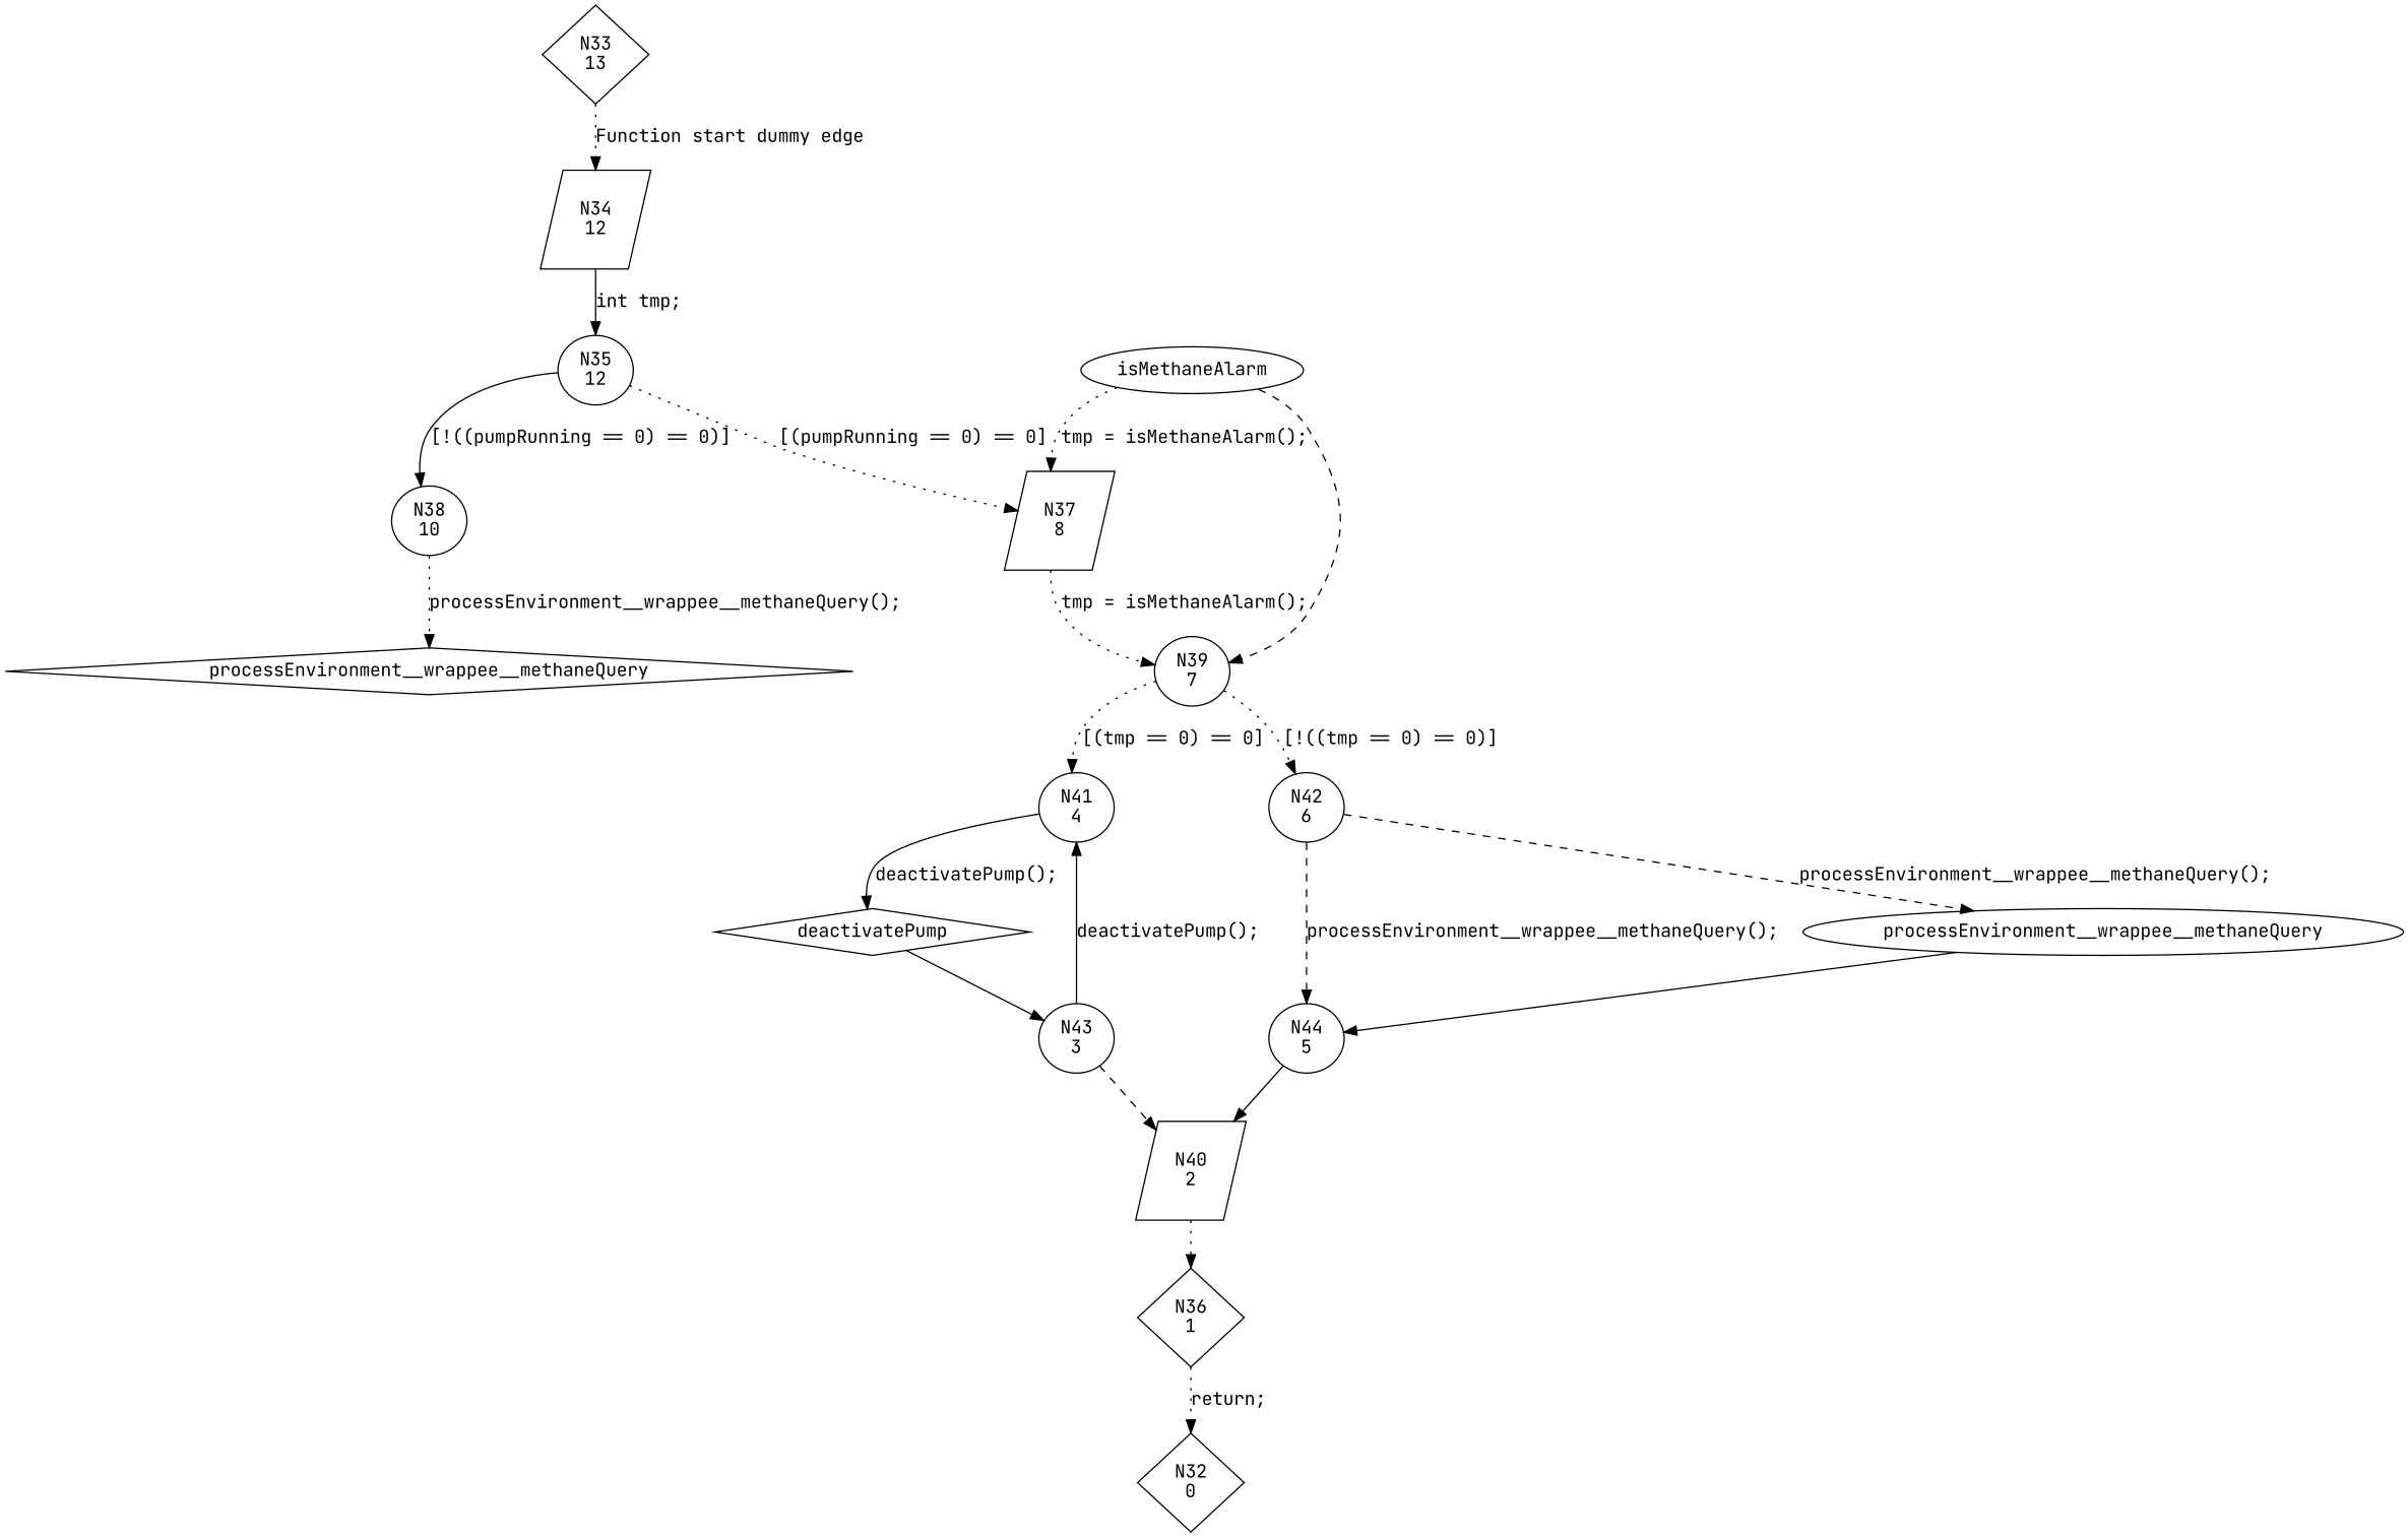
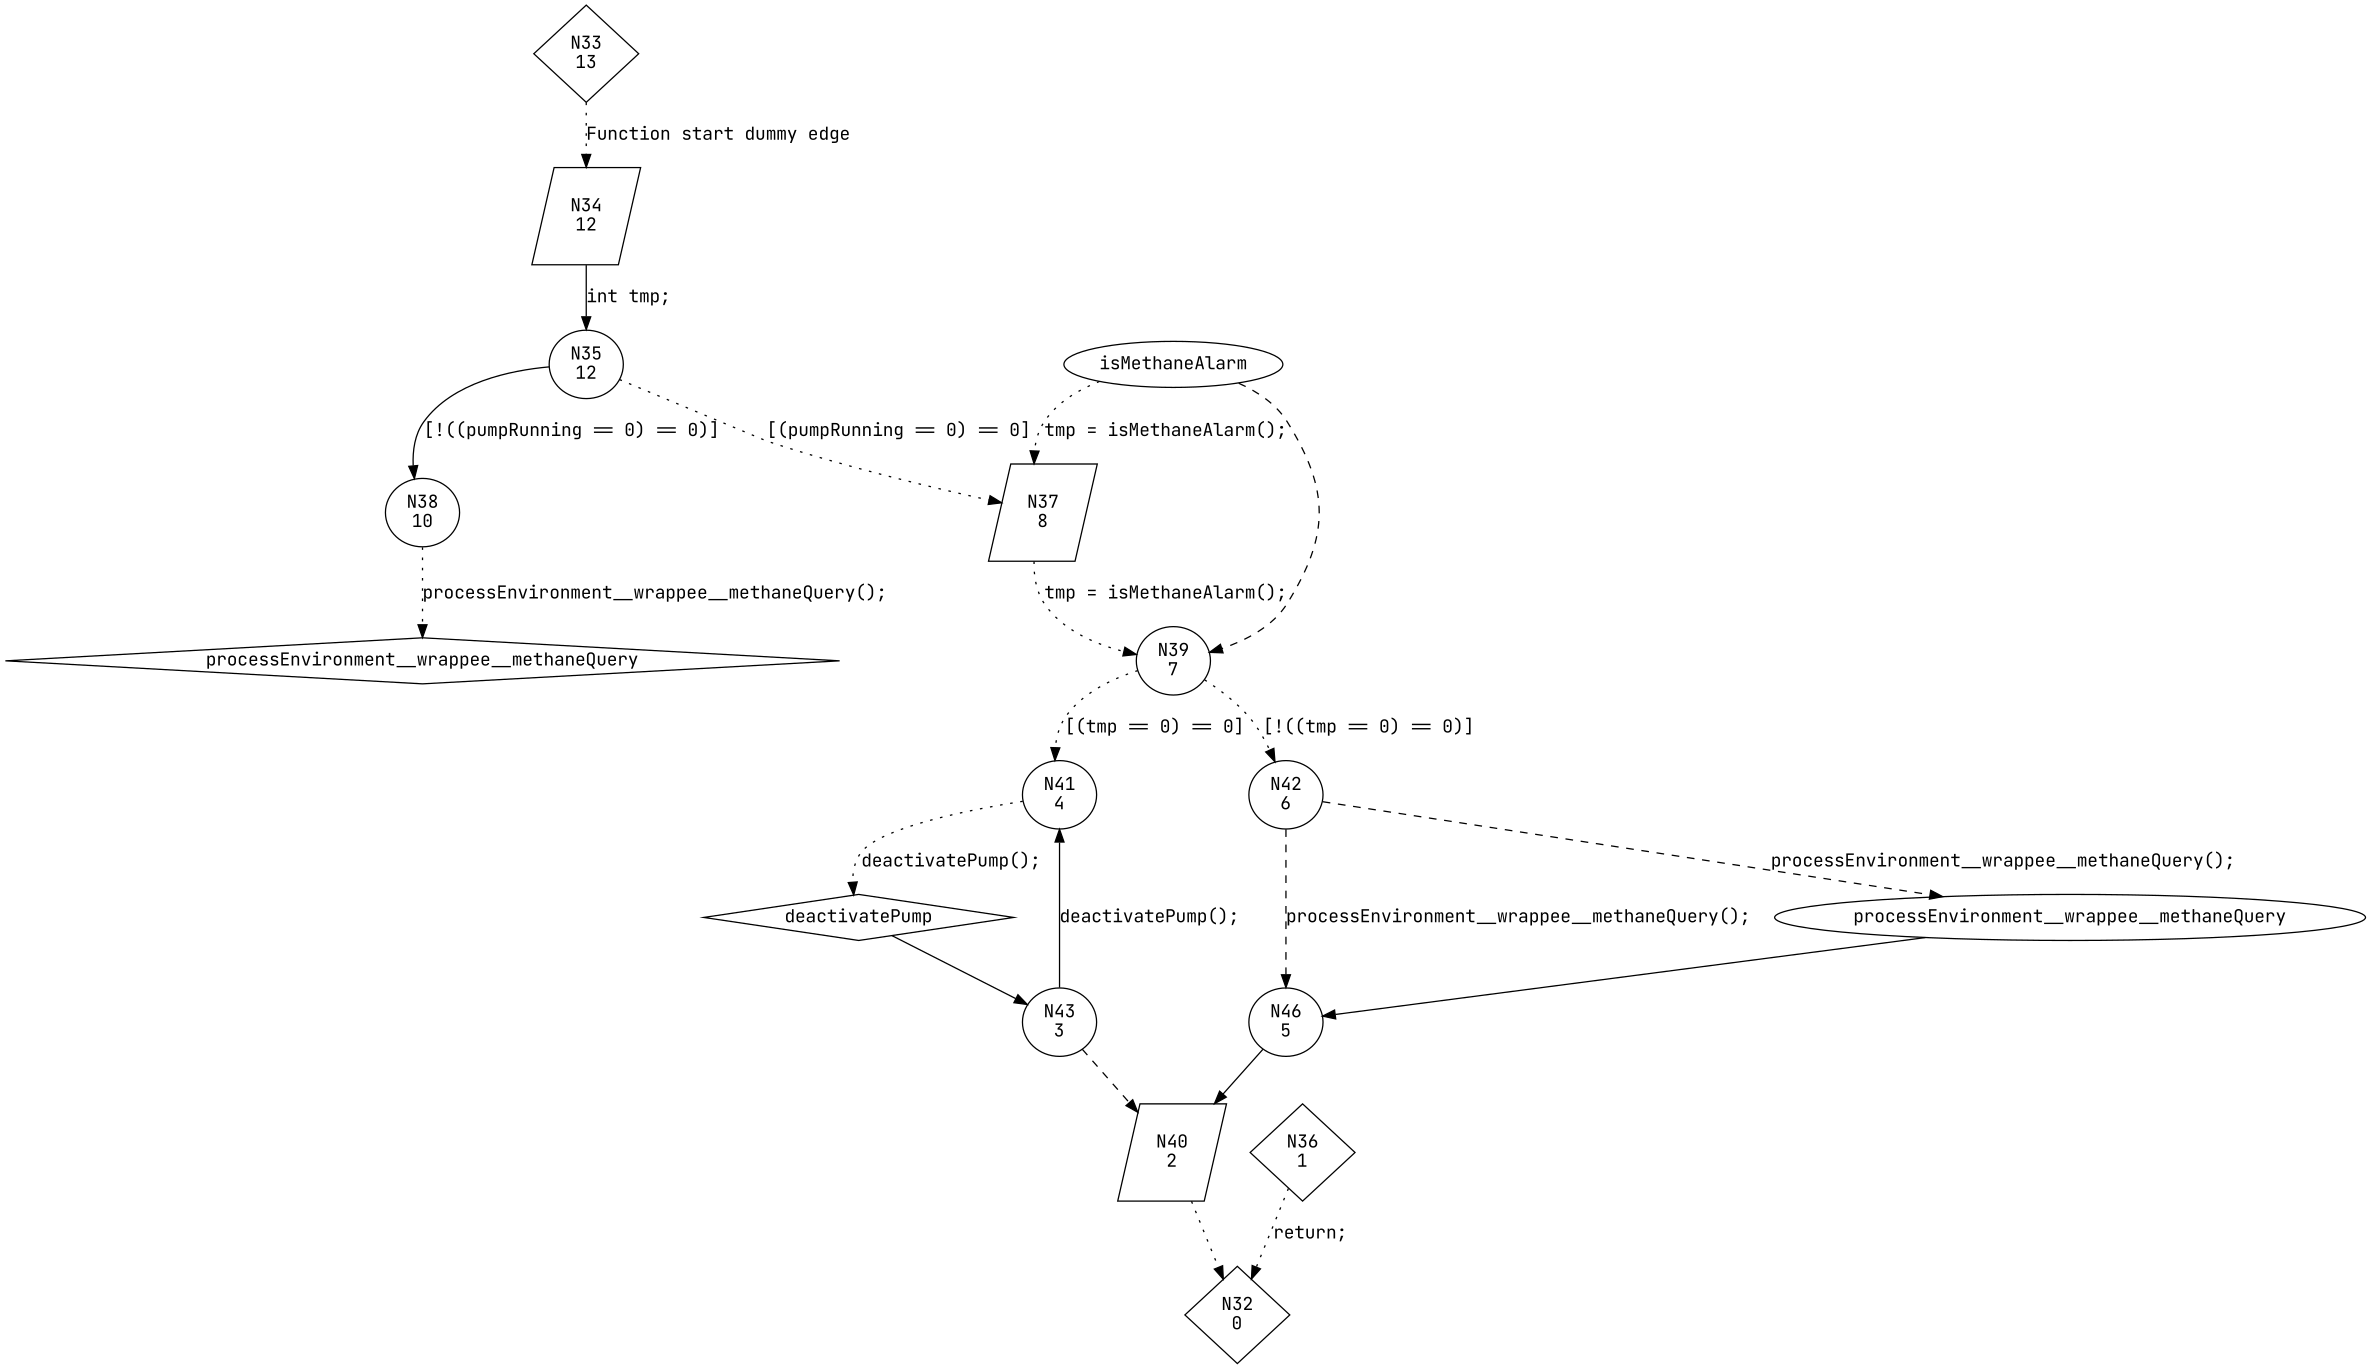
  digraph {
    fontname="JetBrains Mono"
    node [fontname="JetBrains Mono" shape=ellipse]
    edge [fontname="JetBrains Mono" style=dotted]
    n1 [label="N33\n13" shape=diamond]
    n2 [label="N34\n12" shape=parallelogram]
    n3 [label="N35\n12"]
    n4 [label="N37\n8" shape=parallelogram]
    n5 [label="N38\n10"]
    n6 [label="N39\n7"]
    n7 [label=processEnvironment__wrappee__methaneQuery shape=diamond]
    n8 [label="N41\n4"]
    n9 [label="N42\n6"]
    n10 [label=isMethaneAlarm]
    n11 [label="N36\n1" shape=diamond]
    n12 [label="N32\n0" shape=diamond]
    n13 [label=deactivatePump shape=diamond]
-   n14 [label="N44\n5"]
+   n14 [label="N46\n5"]
    n15 [label=processEnvironment__wrappee__methaneQuery]
    n16 [label="N43\n3"]
    n17 [label="N40\n2" shape=parallelogram]
    n1 -> n2 [label="Function start dummy edge"]
    n2 -> n3 [label="int tmp;" style=solid]
    n3 -> n4 [label="[(pumpRunning == 0) == 0]"]
    n3 -> n5 [label="[!((pumpRunning == 0) == 0)]" style=solid]
    n4 -> n6 [label="tmp = isMethaneAlarm();"]
    n5 -> n7 [label="processEnvironment__wrappee__methaneQuery();"]
    n6 -> n8 [label="[(tmp == 0) == 0]"]
    n6 -> n9 [label="[!((tmp == 0) == 0)]"]
-   n8 -> n13 [label="deactivatePump();" style=solid]
+   n8 -> n13 [label="deactivatePump();"]
    n9 -> n14 [label="processEnvironment__wrappee__methaneQuery();" style=dashed]
    n9 -> n15 [label="processEnvironment__wrappee__methaneQuery();" style=dashed]
    n10 -> n4 [label="tmp = isMethaneAlarm();"]
    n10 -> n6 [style=dashed]
    n11 -> n12 [label="return;"]
    n13 -> n16 [style=solid]
    n14 -> n17 [style=solid]
    n15 -> n14 [style=solid]
    n16 -> n8 [label="deactivatePump();" style=solid]
    n16 -> n17 [style=dashed]
-   n17 -> n11
+   n17 -> n12
  }
